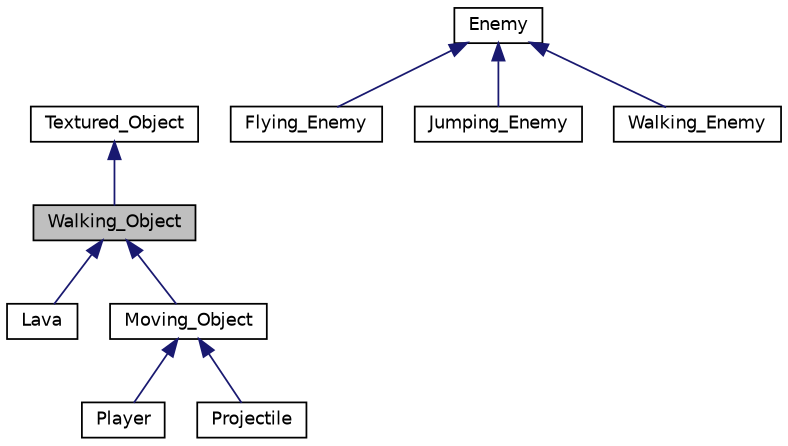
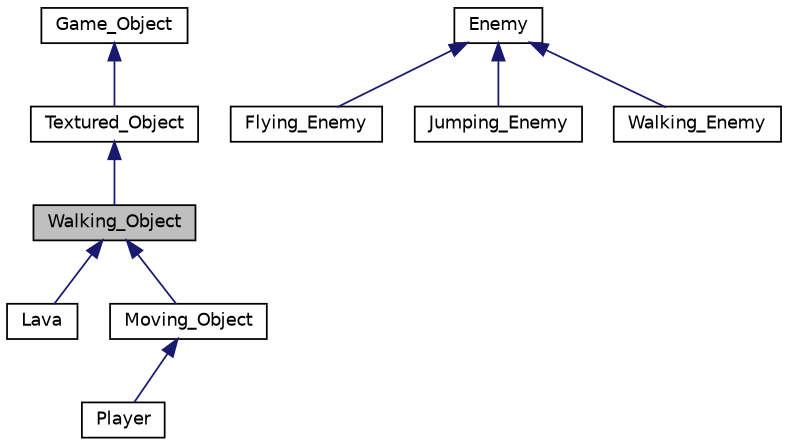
  digraph {
    node [color=black fillcolor=white fontname=Helvetica fontsize=10 shape=record style=filled]
    edge [color=midnightblue dir=back fontname=Helvetica fontsize=10 labelfontname=Helvetica labelfontsize=10 style=solid]
    n1 [fillcolor=grey75 fontcolor=black height=0.2 label=Walking_Object width=0.4]
    n2 [height=0.2 label=Lava width=0.4]
    n3 [height=0.2 label=Moving_Object width=0.4]
    n4 [height=0.2 label=Player width=0.4]
-   n5 [height=0.2 label=Projectile width=0.4]
    n6 [height=0.2 label=Textured_Object width=0.4]
+   n7 [height=0.2 label=Game_Object width=0.4]
    n8 [height=0.2 label=Enemy width=0.4]
    n9 [height=0.2 label=Flying_Enemy width=0.4]
    n10 [height=0.2 label=Jumping_Enemy width=0.4]
    n11 [height=0.2 label=Walking_Enemy width=0.4]
    n1 -> n2
    n1 -> n3
    n3 -> n4
-   n3 -> n5
    n6 -> n1
+   n7 -> n6
    n8 -> n9
    n8 -> n10
    n8 -> n11
  }
